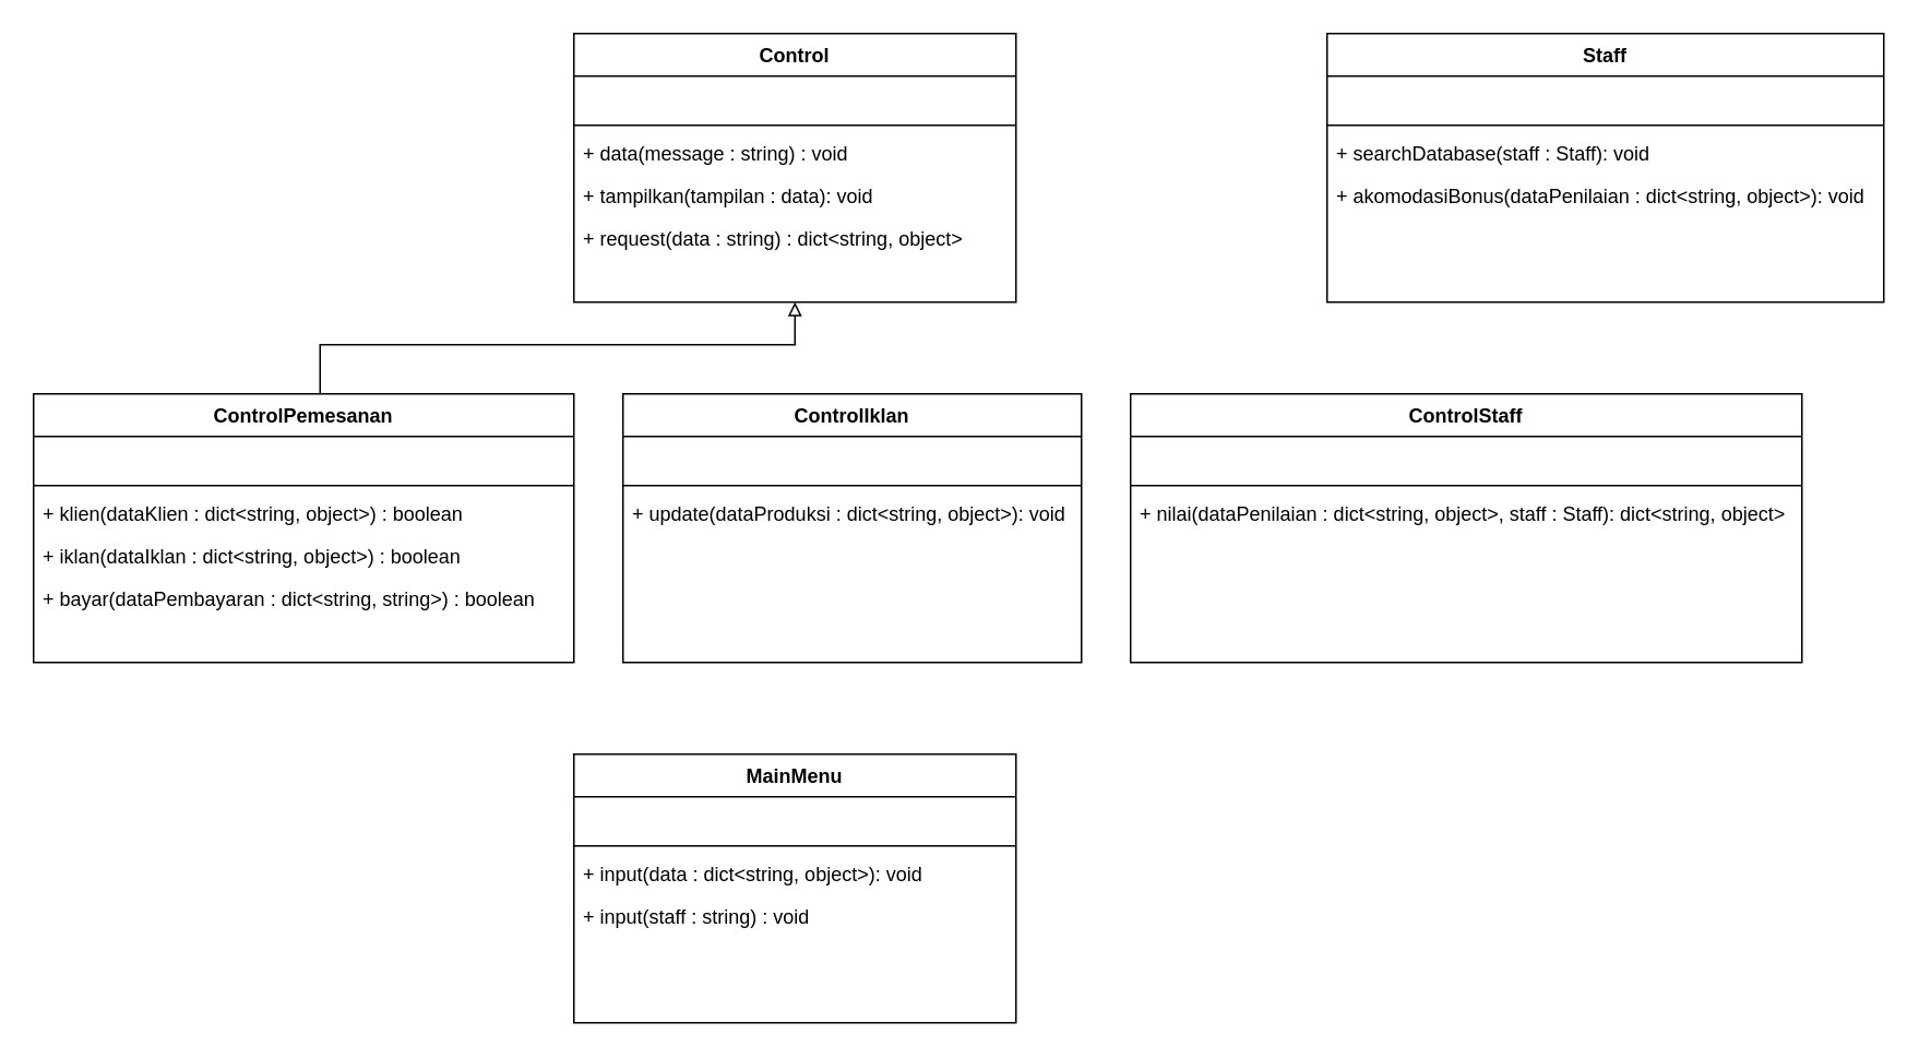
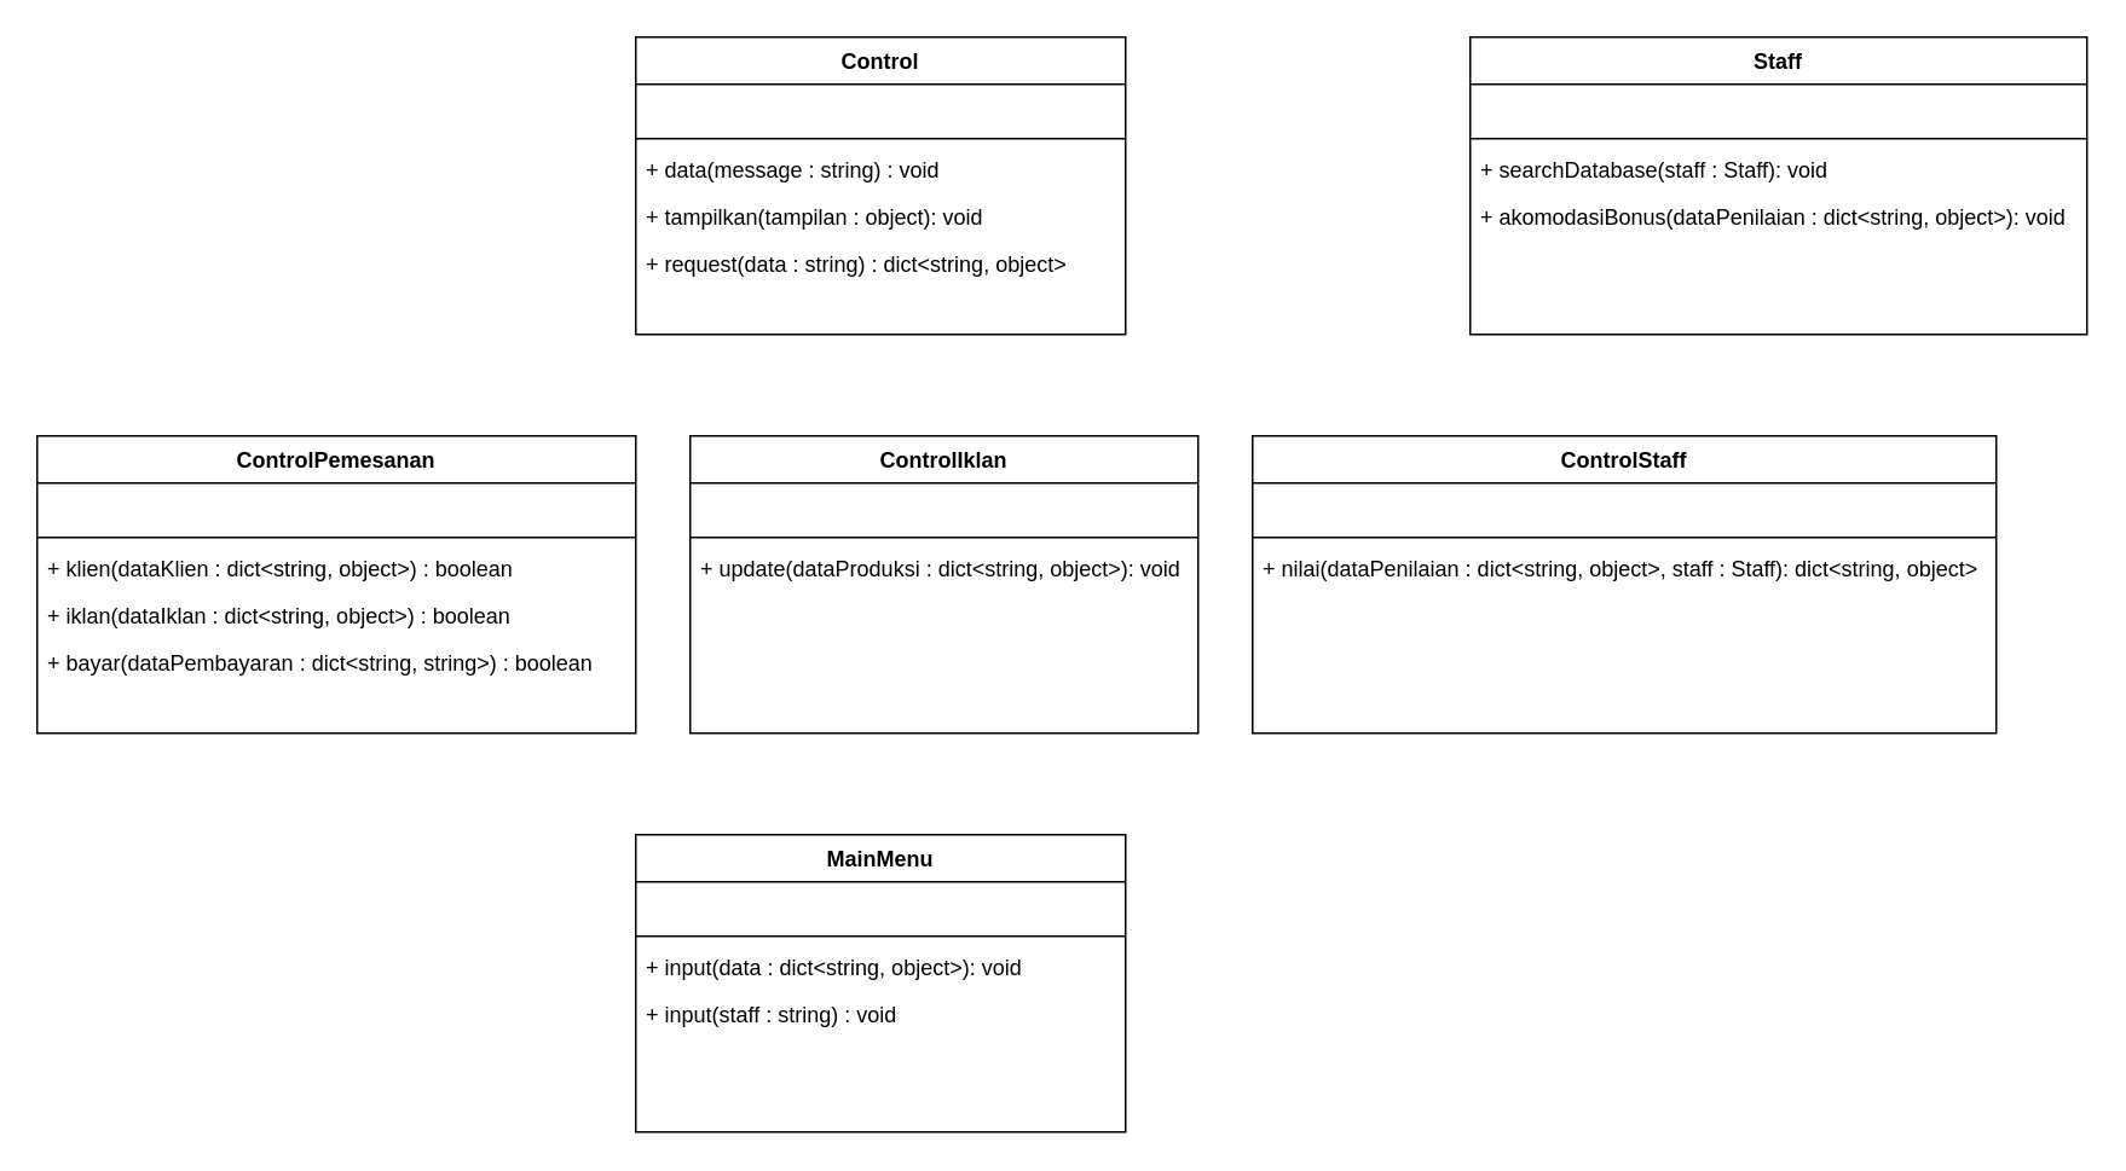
  <mxCell id="0" />
  <mxCell id="1" parent="0" />
  <mxCell id="2" value="Control" style="swimlane;fontStyle=1;align=center;verticalAlign=top;childLayout=stackLayout;horizontal=1;startSize=26;horizontalStack=0;resizeParent=1;resizeLast=0;collapsible=1;marginBottom=0;rounded=0;shadow=0;strokeWidth=1;" parent="1" vertex="1"><mxGeometry x="350" y="20" width="270" height="164" as="geometry"><mxRectangle x="340" y="380" width="170" height="26" as="alternateBounds" /></mxGeometry></mxCell>
  <mxCell id="3" value=" " style="text;align=left;verticalAlign=top;spacingLeft=4;spacingRight=4;overflow=hidden;rotatable=0;points=[[0,0.5],[1,0.5]];portConstraint=eastwest;" parent="2" vertex="1"><mxGeometry y="26" width="270" height="26" as="geometry" /></mxCell>
  <mxCell id="4" value="" style="line;html=1;strokeWidth=1;align=left;verticalAlign=middle;spacingTop=-1;spacingLeft=3;spacingRight=3;rotatable=0;labelPosition=right;points=[];portConstraint=eastwest;" parent="2" vertex="1"><mxGeometry y="52" width="270" height="8" as="geometry" /></mxCell>
  <mxCell id="5" value="+ data(message : string) : void" style="text;align=left;verticalAlign=top;spacingLeft=4;spacingRight=4;overflow=hidden;rotatable=0;points=[[0,0.5],[1,0.5]];portConstraint=eastwest;" parent="2" vertex="1"><mxGeometry y="60" width="270" height="26" as="geometry" /></mxCell>
- <mxCell id="6" value="+ tampilkan(tampilan : data): void" style="text;align=left;verticalAlign=top;spacingLeft=4;spacingRight=4;overflow=hidden;rotatable=0;points=[[0,0.5],[1,0.5]];portConstraint=eastwest;" parent="2" vertex="1"><mxGeometry y="86" width="270" height="26" as="geometry" /></mxCell>
+ <mxCell id="6" value="+ tampilkan(tampilan : object): void" style="text;align=left;verticalAlign=top;spacingLeft=4;spacingRight=4;overflow=hidden;rotatable=0;points=[[0,0.5],[1,0.5]];portConstraint=eastwest;" parent="2" vertex="1"><mxGeometry y="86" width="270" height="26" as="geometry" /></mxCell>
  <mxCell id="7" value="+ request(data : string) : dict&lt;string, object&gt;" style="text;align=left;verticalAlign=top;spacingLeft=4;spacingRight=4;overflow=hidden;rotatable=0;points=[[0,0.5],[1,0.5]];portConstraint=eastwest;" vertex="1" parent="2"><mxGeometry y="112" width="270" height="26" as="geometry" /></mxCell>
- <mxCell id="8" style="edgeStyle=orthogonalEdgeStyle;rounded=0;orthogonalLoop=1;jettySize=auto;html=1;endArrow=block;endFill=0;" edge="1" parent="1" source="9" target="2"><mxGeometry relative="1" as="geometry"><Array as="points"><mxPoint x="195" y="210" /><mxPoint x="485" y="210" /></Array></mxGeometry></mxCell>
  <mxCell id="9" value="ControlPemesanan" style="swimlane;fontStyle=1;align=center;verticalAlign=top;childLayout=stackLayout;horizontal=1;startSize=26;horizontalStack=0;resizeParent=1;resizeLast=0;collapsible=1;marginBottom=0;rounded=0;shadow=0;strokeWidth=1;" parent="1" vertex="1"><mxGeometry x="20" y="240" width="330" height="164" as="geometry"><mxRectangle x="340" y="380" width="170" height="26" as="alternateBounds" /></mxGeometry></mxCell>
  <mxCell id="10" value=" " style="text;align=left;verticalAlign=top;spacingLeft=4;spacingRight=4;overflow=hidden;rotatable=0;points=[[0,0.5],[1,0.5]];portConstraint=eastwest;" parent="9" vertex="1"><mxGeometry y="26" width="330" height="26" as="geometry" /></mxCell>
  <mxCell id="11" value="" style="line;html=1;strokeWidth=1;align=left;verticalAlign=middle;spacingTop=-1;spacingLeft=3;spacingRight=3;rotatable=0;labelPosition=right;points=[];portConstraint=eastwest;" parent="9" vertex="1"><mxGeometry y="52" width="330" height="8" as="geometry" /></mxCell>
  <mxCell id="12" value="+ klien(dataKlien : dict&lt;string, object&gt;) : boolean" style="text;align=left;verticalAlign=top;spacingLeft=4;spacingRight=4;overflow=hidden;rotatable=0;points=[[0,0.5],[1,0.5]];portConstraint=eastwest;" parent="9" vertex="1"><mxGeometry y="60" width="330" height="26" as="geometry" /></mxCell>
  <mxCell id="13" value="+ iklan(dataIklan : dict&lt;string, object&gt;) : boolean" style="text;align=left;verticalAlign=top;spacingLeft=4;spacingRight=4;overflow=hidden;rotatable=0;points=[[0,0.5],[1,0.5]];portConstraint=eastwest;" vertex="1" parent="9"><mxGeometry y="86" width="330" height="26" as="geometry" /></mxCell>
  <mxCell id="14" value="+ bayar(dataPembayaran : dict&lt;string, string&gt;) : boolean" style="text;align=left;verticalAlign=top;spacingLeft=4;spacingRight=4;overflow=hidden;rotatable=0;points=[[0,0.5],[1,0.5]];portConstraint=eastwest;" parent="9" vertex="1"><mxGeometry y="112" width="330" height="26" as="geometry" /></mxCell>
  <mxCell id="15" value="ControlIklan" style="swimlane;fontStyle=1;align=center;verticalAlign=top;childLayout=stackLayout;horizontal=1;startSize=26;horizontalStack=0;resizeParent=1;resizeLast=0;collapsible=1;marginBottom=0;rounded=0;shadow=0;strokeWidth=1;" parent="1" vertex="1"><mxGeometry x="380" y="240" width="280" height="164" as="geometry"><mxRectangle x="340" y="380" width="170" height="26" as="alternateBounds" /></mxGeometry></mxCell>
  <mxCell id="16" value=" " style="text;align=left;verticalAlign=top;spacingLeft=4;spacingRight=4;overflow=hidden;rotatable=0;points=[[0,0.5],[1,0.5]];portConstraint=eastwest;" parent="15" vertex="1"><mxGeometry y="26" width="280" height="26" as="geometry" /></mxCell>
  <mxCell id="17" value="" style="line;html=1;strokeWidth=1;align=left;verticalAlign=middle;spacingTop=-1;spacingLeft=3;spacingRight=3;rotatable=0;labelPosition=right;points=[];portConstraint=eastwest;" parent="15" vertex="1"><mxGeometry y="52" width="280" height="8" as="geometry" /></mxCell>
  <mxCell id="18" value="+ update(dataProduksi : dict&lt;string, object&gt;): void" style="text;align=left;verticalAlign=top;spacingLeft=4;spacingRight=4;overflow=hidden;rotatable=0;points=[[0,0.5],[1,0.5]];portConstraint=eastwest;" parent="15" vertex="1"><mxGeometry y="60" width="280" height="26" as="geometry" /></mxCell>
  <mxCell id="19" value="ControlStaff" style="swimlane;fontStyle=1;align=center;verticalAlign=top;childLayout=stackLayout;horizontal=1;startSize=26;horizontalStack=0;resizeParent=1;resizeLast=0;collapsible=1;marginBottom=0;rounded=0;shadow=0;strokeWidth=1;" parent="1" vertex="1"><mxGeometry x="690" y="240" width="410" height="164" as="geometry"><mxRectangle x="340" y="380" width="170" height="26" as="alternateBounds" /></mxGeometry></mxCell>
  <mxCell id="20" value=" " style="text;align=left;verticalAlign=top;spacingLeft=4;spacingRight=4;overflow=hidden;rotatable=0;points=[[0,0.5],[1,0.5]];portConstraint=eastwest;" parent="19" vertex="1"><mxGeometry y="26" width="410" height="26" as="geometry" /></mxCell>
  <mxCell id="21" value="" style="line;html=1;strokeWidth=1;align=left;verticalAlign=middle;spacingTop=-1;spacingLeft=3;spacingRight=3;rotatable=0;labelPosition=right;points=[];portConstraint=eastwest;" parent="19" vertex="1"><mxGeometry y="52" width="410" height="8" as="geometry" /></mxCell>
  <mxCell id="22" value="+ nilai(dataPenilaian : dict&lt;string, object&gt;, staff : Staff): dict&lt;string, object&gt;" style="text;align=left;verticalAlign=top;spacingLeft=4;spacingRight=4;overflow=hidden;rotatable=0;points=[[0,0.5],[1,0.5]];portConstraint=eastwest;" parent="19" vertex="1"><mxGeometry y="60" width="410" height="26" as="geometry" /></mxCell>
  <mxCell id="23" value="MainMenu" style="swimlane;fontStyle=1;align=center;verticalAlign=top;childLayout=stackLayout;horizontal=1;startSize=26;horizontalStack=0;resizeParent=1;resizeLast=0;collapsible=1;marginBottom=0;rounded=0;shadow=0;strokeWidth=1;" parent="1" vertex="1"><mxGeometry x="350" y="460" width="270" height="164" as="geometry"><mxRectangle x="340" y="380" width="170" height="26" as="alternateBounds" /></mxGeometry></mxCell>
  <mxCell id="24" value=" " style="text;align=left;verticalAlign=top;spacingLeft=4;spacingRight=4;overflow=hidden;rotatable=0;points=[[0,0.5],[1,0.5]];portConstraint=eastwest;" parent="23" vertex="1"><mxGeometry y="26" width="270" height="26" as="geometry" /></mxCell>
  <mxCell id="25" value="" style="line;html=1;strokeWidth=1;align=left;verticalAlign=middle;spacingTop=-1;spacingLeft=3;spacingRight=3;rotatable=0;labelPosition=right;points=[];portConstraint=eastwest;" parent="23" vertex="1"><mxGeometry y="52" width="270" height="8" as="geometry" /></mxCell>
  <mxCell id="26" value="+ input(data : dict&lt;string, object&gt;): void" style="text;align=left;verticalAlign=top;spacingLeft=4;spacingRight=4;overflow=hidden;rotatable=0;points=[[0,0.5],[1,0.5]];portConstraint=eastwest;" parent="23" vertex="1"><mxGeometry y="60" width="270" height="26" as="geometry" /></mxCell>
  <mxCell id="27" value="+ input(staff : string) : void" style="text;align=left;verticalAlign=top;spacingLeft=4;spacingRight=4;overflow=hidden;rotatable=0;points=[[0,0.5],[1,0.5]];portConstraint=eastwest;" parent="23" vertex="1"><mxGeometry y="86" width="270" height="26" as="geometry" /></mxCell>
  <mxCell id="28" value="Staff" style="swimlane;fontStyle=1;align=center;verticalAlign=top;childLayout=stackLayout;horizontal=1;startSize=26;horizontalStack=0;resizeParent=1;resizeLast=0;collapsible=1;marginBottom=0;rounded=0;shadow=0;strokeWidth=1;" vertex="1" parent="1"><mxGeometry x="810" y="20" width="340" height="164" as="geometry"><mxRectangle x="340" y="380" width="170" height="26" as="alternateBounds" /></mxGeometry></mxCell>
  <mxCell id="29" value=" " style="text;align=left;verticalAlign=top;spacingLeft=4;spacingRight=4;overflow=hidden;rotatable=0;points=[[0,0.5],[1,0.5]];portConstraint=eastwest;" vertex="1" parent="28"><mxGeometry y="26" width="340" height="26" as="geometry" /></mxCell>
  <mxCell id="30" value="" style="line;html=1;strokeWidth=1;align=left;verticalAlign=middle;spacingTop=-1;spacingLeft=3;spacingRight=3;rotatable=0;labelPosition=right;points=[];portConstraint=eastwest;" vertex="1" parent="28"><mxGeometry y="52" width="340" height="8" as="geometry" /></mxCell>
  <mxCell id="31" value="+ searchDatabase(staff : Staff): void" style="text;align=left;verticalAlign=top;spacingLeft=4;spacingRight=4;overflow=hidden;rotatable=0;points=[[0,0.5],[1,0.5]];portConstraint=eastwest;" vertex="1" parent="28"><mxGeometry y="60" width="340" height="26" as="geometry" /></mxCell>
  <mxCell id="32" value="+ akomodasiBonus(dataPenilaian : dict&lt;string, object&gt;): void" style="text;align=left;verticalAlign=top;spacingLeft=4;spacingRight=4;overflow=hidden;rotatable=0;points=[[0,0.5],[1,0.5]];portConstraint=eastwest;" vertex="1" parent="28"><mxGeometry y="86" width="340" height="26" as="geometry" /></mxCell>
